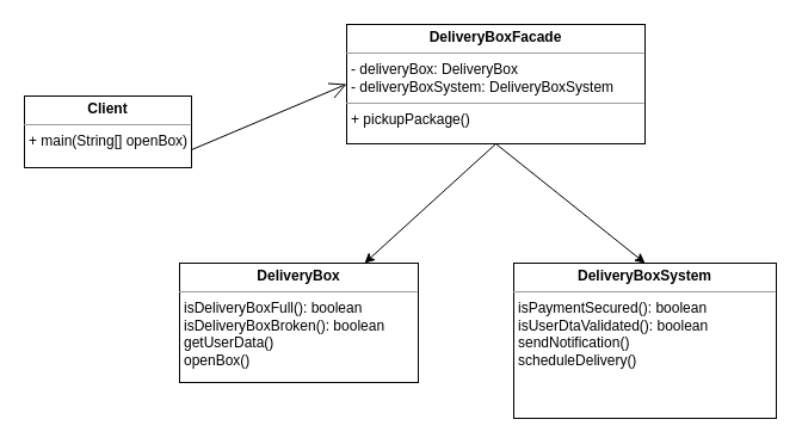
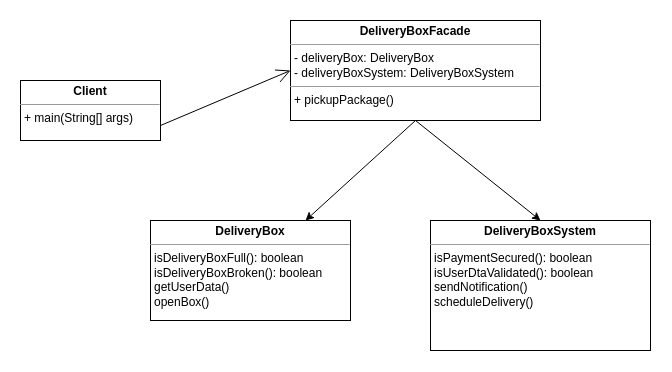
  <mxCell id="0" />
  <mxCell id="1" parent="0" />
  <mxCell id="2" value="&lt;p style=&quot;margin: 0px ; margin-top: 4px ; text-align: center&quot;&gt;&lt;b&gt;DeliveryBox&lt;/b&gt;&lt;/p&gt;&lt;hr size=&quot;1&quot;&gt;&lt;p style=&quot;margin: 0px ; margin-left: 4px&quot;&gt;&lt;/p&gt;&lt;p style=&quot;margin: 0px ; margin-left: 4px&quot;&gt;isDeliveryBoxFull(): boolean&lt;/p&gt;&lt;p style=&quot;margin: 0px ; margin-left: 4px&quot;&gt;isDeliveryBoxBroken(): boolean&lt;/p&gt;&lt;p style=&quot;margin: 0px ; margin-left: 4px&quot;&gt;getUserData()&lt;/p&gt;&lt;p style=&quot;margin: 0px ; margin-left: 4px&quot;&gt;openBox()&lt;/p&gt;" style="verticalAlign=top;align=left;overflow=fill;fontSize=12;fontFamily=Helvetica;html=1;" vertex="1" parent="1"><mxGeometry x="150" y="220" width="200" height="100" as="geometry" /></mxCell>
  <mxCell id="3" value="&lt;p style=&quot;margin: 0px ; margin-top: 4px ; text-align: center&quot;&gt;&lt;b&gt;DeliveryBoxSystem&lt;/b&gt;&lt;/p&gt;&lt;hr size=&quot;1&quot;&gt;&lt;p style=&quot;margin: 0px ; margin-left: 4px&quot;&gt;&lt;/p&gt;&lt;p style=&quot;margin: 0px ; margin-left: 4px&quot;&gt;isPaymentSecured(): boolean&lt;/p&gt;&lt;p style=&quot;margin: 0px ; margin-left: 4px&quot;&gt;isUserDtaValidated(): boolean&lt;/p&gt;&lt;p style=&quot;margin: 0px ; margin-left: 4px&quot;&gt;sendNotification()&lt;/p&gt;&lt;p style=&quot;margin: 0px ; margin-left: 4px&quot;&gt;scheduleDelivery()&lt;/p&gt;" style="verticalAlign=top;align=left;overflow=fill;fontSize=12;fontFamily=Helvetica;html=1;" vertex="1" parent="1"><mxGeometry x="430" y="220" width="220" height="130" as="geometry" /></mxCell>
  <mxCell id="4" style="rounded=0;orthogonalLoop=1;jettySize=auto;html=1;exitX=0.5;exitY=1;exitDx=0;exitDy=0;" edge="1" parent="1" source="6" target="2"><mxGeometry relative="1" as="geometry" /></mxCell>
  <mxCell id="5" style="edgeStyle=none;rounded=0;orthogonalLoop=1;jettySize=auto;html=1;exitX=0.5;exitY=1;exitDx=0;exitDy=0;entryX=0.5;entryY=0;entryDx=0;entryDy=0;" edge="1" parent="1" source="6" target="3"><mxGeometry relative="1" as="geometry" /></mxCell>
  <mxCell id="6" value="&lt;p style=&quot;margin: 0px ; margin-top: 4px ; text-align: center&quot;&gt;&lt;b&gt;DeliveryBoxFacade&lt;/b&gt;&lt;/p&gt;&lt;hr size=&quot;1&quot;&gt;&lt;p style=&quot;margin: 0px ; margin-left: 4px&quot;&gt;- deliveryBox: DeliveryBox&lt;/p&gt;&lt;p style=&quot;margin: 0px ; margin-left: 4px&quot;&gt;- deliveryBoxSystem: DeliveryBoxSystem&lt;/p&gt;&lt;hr size=&quot;1&quot;&gt;&lt;p style=&quot;margin: 0px ; margin-left: 4px&quot;&gt;+ pickupPackage()&lt;/p&gt;&lt;p style=&quot;margin: 0px ; margin-left: 4px&quot;&gt;&lt;br&gt;&lt;/p&gt;" style="verticalAlign=top;align=left;overflow=fill;fontSize=12;fontFamily=Helvetica;html=1;" vertex="1" parent="1"><mxGeometry x="290" y="20" width="250" height="100" as="geometry" /></mxCell>
- <mxCell id="7" value="&lt;p style=&quot;margin: 0px ; margin-top: 4px ; text-align: center&quot;&gt;&lt;b&gt;Client&lt;/b&gt;&lt;/p&gt;&lt;hr size=&quot;1&quot;&gt;&lt;p style=&quot;margin: 0px ; margin-left: 4px&quot;&gt;&lt;/p&gt;&lt;p style=&quot;margin: 0px ; margin-left: 4px&quot;&gt;+ main(String[] openBox)&lt;/p&gt;" style="verticalAlign=top;align=left;overflow=fill;fontSize=12;fontFamily=Helvetica;html=1;" vertex="1" parent="1"><mxGeometry x="20" y="80" width="140" height="60" as="geometry" /></mxCell>
+ <mxCell id="7" value="&lt;p style=&quot;margin: 0px ; margin-top: 4px ; text-align: center&quot;&gt;&lt;b&gt;Client&lt;/b&gt;&lt;/p&gt;&lt;hr size=&quot;1&quot;&gt;&lt;p style=&quot;margin: 0px ; margin-left: 4px&quot;&gt;&lt;/p&gt;&lt;p style=&quot;margin: 0px ; margin-left: 4px&quot;&gt;+ main(String[] args)&lt;/p&gt;" style="verticalAlign=top;align=left;overflow=fill;fontSize=12;fontFamily=Helvetica;html=1;" vertex="1" parent="1"><mxGeometry x="20" y="80" width="140" height="60" as="geometry" /></mxCell>
  <mxCell id="8" value="" style="endArrow=open;endFill=1;endSize=12;html=1;exitX=1;exitY=0.75;exitDx=0;exitDy=0;entryX=0;entryY=0.5;entryDx=0;entryDy=0;" edge="1" parent="1" source="7" target="6"><mxGeometry width="160" relative="1" as="geometry"><mxPoint x="220" y="160" as="sourcePoint" /><mxPoint x="380" y="160" as="targetPoint" /></mxGeometry></mxCell>
